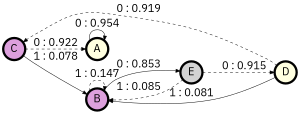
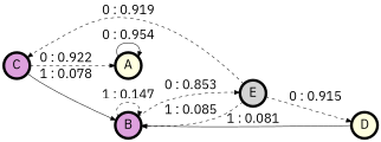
  digraph {
    fontname="IBM Plex Sans"
    rankdir=LR
    node [fillcolor=lightyellow fontname="IBM Plex Sans" fontsize=24 penwidth=5 shape=circle style=filled]
    edge [fontname="IBM Plex Sans" fontsize=24 style=dashed]
    A
    B [fillcolor=plum]
    E [fillcolor=lightgrey]
    D
    C [fillcolor=plum]
    A -> A [label="0 : 0.954\l" style=solid]
    B -> B [label="1 : 0.147\l"]
-   B -> E [label="0 : 0.853\l" style=solid]
+   B -> E [label="0 : 0.853\l"]
    E -> B [label="1 : 0.085\l"]
    E -> D [label="0 : 0.915\l"]
    D -> B [label="1 : 0.081\l" style=solid]
-   D -> C [label="0 : 0.919\l"]
+   E -> C [label="0 : 0.919\l"]
    C -> A [label="0 : 0.922\l"]
    C -> B [label="1 : 0.078\l" style=solid]
  }
